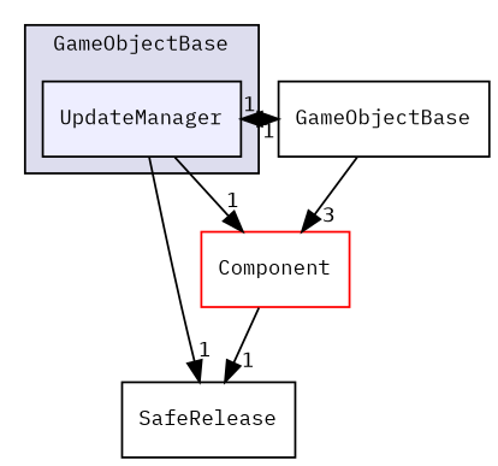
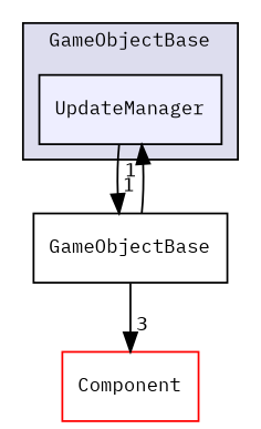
  digraph {
    compound=true
    fontname="IBM Plex Mono"
    node [fontname="IBM Plex Mono" fontsize=10 shape=box]
    edge [fontname="IBM Plex Mono" headlabel=1 labeldistance=1.5 labelfontname=Helvetica labelfontsize=10]
    n1 [fillcolor="#eeeeff" label=UpdateManager pencolor=black style=filled]
-   n2 [label=SafeRelease]
    n3 [label=GameObjectBase]
    n4 [color=red fillcolor=white label=Component style=filled]
    subgraph cluster_1 {
      bgcolor="#ddddee"
      fontsize=10
      label=GameObjectBase
      pencolor=black
      n1
    }
-   n1 -> n2
    n1 -> n3
-   n1 -> n4
    n3 -> n1
    n3 -> n4 [headlabel=3]
-   n4 -> n2
  }
